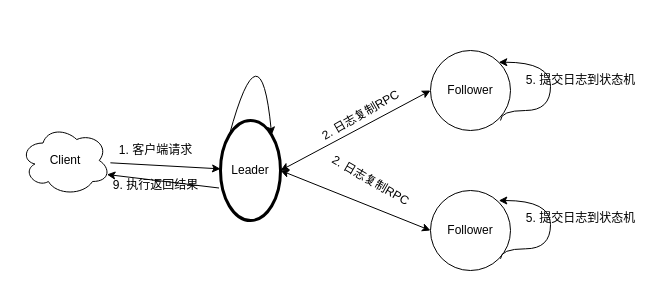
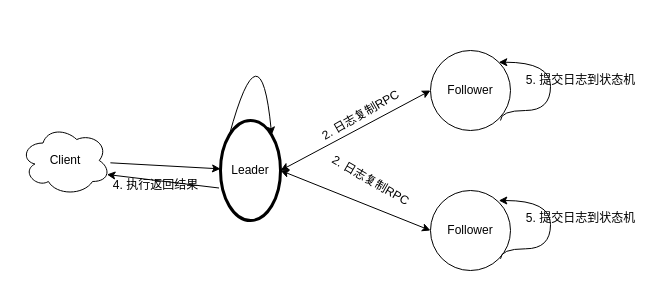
  <mxCell id="0" />
  <mxCell id="1" parent="0" />
  <mxCell id="2" value="Leader" style="ellipse;whiteSpace=wrap;html=1;aspect=fixed;strokeWidth=3;" vertex="1" parent="1"><mxGeometry x="220" y="120" width="60" height="100" as="geometry" /></mxCell>
  <mxCell id="3" value="Follower" style="ellipse;whiteSpace=wrap;html=1;aspect=fixed;strokeWidth=1;" vertex="1" parent="1"><mxGeometry x="430" y="50" width="80" height="80" as="geometry" /></mxCell>
  <mxCell id="4" value="Follower" style="ellipse;whiteSpace=wrap;html=1;aspect=fixed;strokeWidth=1;" vertex="1" parent="1"><mxGeometry x="430" y="190" width="80" height="80" as="geometry" /></mxCell>
  <mxCell id="5" value="" style="endArrow=classic;startArrow=classic;html=1;exitX=1;exitY=0.5;exitDx=0;exitDy=0;" edge="1" parent="1" source="2"><mxGeometry width="50" height="50" relative="1" as="geometry"><mxPoint x="380" y="280" as="sourcePoint" /><mxPoint x="430" y="230" as="targetPoint" /></mxGeometry></mxCell>
  <mxCell id="6" value="" style="endArrow=classic;startArrow=classic;html=1;entryX=0;entryY=0.5;entryDx=0;entryDy=0;exitX=1;exitY=0.5;exitDx=0;exitDy=0;" edge="1" parent="1" source="2" target="3"><mxGeometry width="50" height="50" relative="1" as="geometry"><mxPoint x="200" y="270" as="sourcePoint" /><mxPoint x="250" y="220" as="targetPoint" /></mxGeometry></mxCell>
  <mxCell id="7" style="edgeStyle=none;rounded=0;orthogonalLoop=1;jettySize=auto;html=1;" edge="1" parent="1" source="8" target="2"><mxGeometry relative="1" as="geometry" /></mxCell>
  <mxCell id="8" value="Client" style="ellipse;shape=cloud;whiteSpace=wrap;html=1;strokeWidth=1;" vertex="1" parent="1"><mxGeometry x="20" y="125" width="90" height="70" as="geometry" /></mxCell>
- <mxCell id="9" value="1. 客户端请求" style="text;html=1;align=center;verticalAlign=middle;resizable=0;points=[];autosize=1;" vertex="1" parent="1"><mxGeometry x="110" y="140" width="90" height="20" as="geometry" /></mxCell>
  <mxCell id="10" value="2. 日志复制RPC" style="text;html=1;align=center;verticalAlign=middle;resizable=0;points=[];autosize=1;rotation=-30;" vertex="1" parent="1"><mxGeometry x="310" y="105" width="100" height="20" as="geometry" /></mxCell>
  <mxCell id="11" value="2. 日志复制RPC" style="text;html=1;align=center;verticalAlign=middle;resizable=0;points=[];autosize=1;rotation=30;" vertex="1" parent="1"><mxGeometry x="320" y="170" width="100" height="20" as="geometry" /></mxCell>
  <mxCell id="12" value="" style="curved=1;endArrow=classic;html=1;exitX=0;exitY=0;exitDx=0;exitDy=0;entryX=1;entryY=0;entryDx=0;entryDy=0;edgeStyle=orthogonalEdgeStyle;" edge="1" parent="1" source="2" target="2"><mxGeometry width="50" height="50" relative="1" as="geometry"><mxPoint x="390" y="350" as="sourcePoint" /><mxPoint x="440" y="300" as="targetPoint" /><Array as="points"><mxPoint x="260" y="20" /></Array></mxGeometry></mxCell>
  <mxCell id="13" style="edgeStyle=none;rounded=0;orthogonalLoop=1;jettySize=auto;html=1;exitX=-0.025;exitY=0.675;exitDx=0;exitDy=0;exitPerimeter=0;entryX=0.96;entryY=0.7;entryDx=0;entryDy=0;entryPerimeter=0;" edge="1" parent="1" source="2" target="8"><mxGeometry relative="1" as="geometry"><mxPoint x="120" y="170" as="sourcePoint" /><mxPoint x="110" y="210" as="targetPoint" /></mxGeometry></mxCell>
- <mxCell id="14" value="9. 执行返回结果" style="text;html=1;align=center;verticalAlign=middle;resizable=0;points=[];autosize=1;" vertex="1" parent="1"><mxGeometry x="105" y="175" width="100" height="20" as="geometry" /></mxCell>
+ <mxCell id="14" value="4. 执行返回结果" style="text;html=1;align=center;verticalAlign=middle;resizable=0;points=[];autosize=1;" vertex="1" parent="1"><mxGeometry x="105" y="175" width="100" height="20" as="geometry" /></mxCell>
  <mxCell id="15" value="" style="curved=1;endArrow=classic;html=1;edgeStyle=orthogonalEdgeStyle;entryX=1;entryY=0;entryDx=0;entryDy=0;" edge="1" parent="1" target="3"><mxGeometry width="50" height="50" relative="1" as="geometry"><mxPoint x="500" y="120" as="sourcePoint" /><mxPoint x="550" y="70" as="targetPoint" /><Array as="points"><mxPoint x="500" y="110" /><mxPoint x="550" y="110" /><mxPoint x="550" y="62" /></Array></mxGeometry></mxCell>
  <mxCell id="16" value="5. 提交日志到状态机" style="text;html=1;align=center;verticalAlign=middle;resizable=0;points=[];autosize=1;" vertex="1" parent="1"><mxGeometry x="520" y="70" width="120" height="20" as="geometry" /></mxCell>
  <mxCell id="17" value="" style="curved=1;endArrow=classic;html=1;edgeStyle=orthogonalEdgeStyle;entryX=1;entryY=0;entryDx=0;entryDy=0;" edge="1" parent="1"><mxGeometry width="50" height="50" relative="1" as="geometry"><mxPoint x="500" y="258.3" as="sourcePoint" /><mxPoint x="498.284" y="200.016" as="targetPoint" /><Array as="points"><mxPoint x="500" y="248.3" /><mxPoint x="550" y="248.3" /><mxPoint x="550" y="200.3" /></Array></mxGeometry></mxCell>
  <mxCell id="18" value="5. 提交日志到状态机" style="text;html=1;align=center;verticalAlign=middle;resizable=0;points=[];autosize=1;" vertex="1" parent="1"><mxGeometry x="520" y="208.3" width="120" height="20" as="geometry" /></mxCell>
